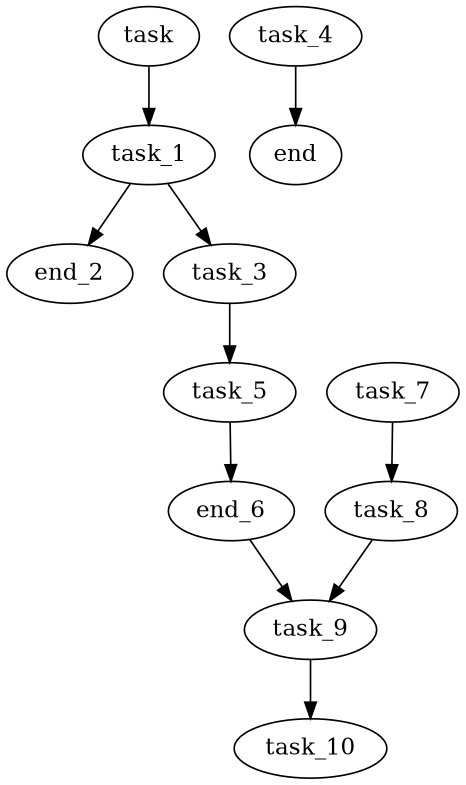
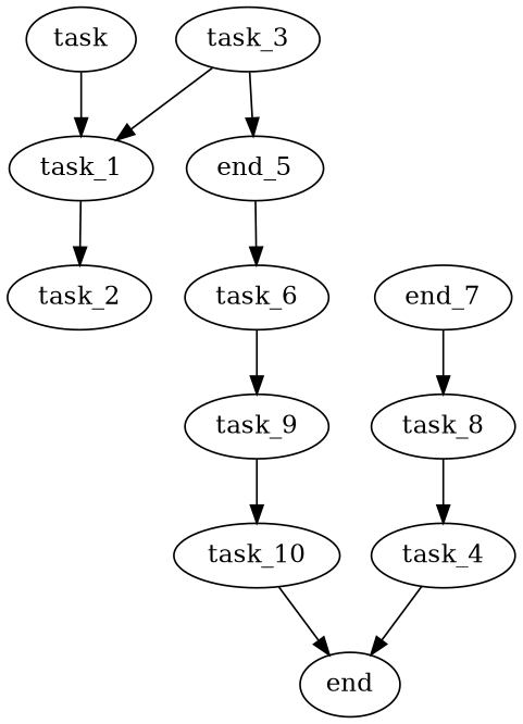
  digraph {
    n1 [label=task]
    task_1
-   task_2 [label=end_2]
+   task_2
    task_3
-   task_5
+   task_5 [label=end_5]
    task_4
    end
-   task_6 [label=end_6]
+   task_6
    task_9
-   task_7
+   task_7 [label=end_7]
    task_8
    task_10
    n1 -> task_1
    task_1 -> task_2
-   task_1 -> task_3
+   task_3 -> task_1
    task_3 -> task_5
    task_5 -> task_6
    task_4 -> end
    task_6 -> task_9
    task_9 -> task_10
    task_7 -> task_8
-   task_8 -> task_9
+   task_8 -> task_4
+   task_10 -> end
  }
